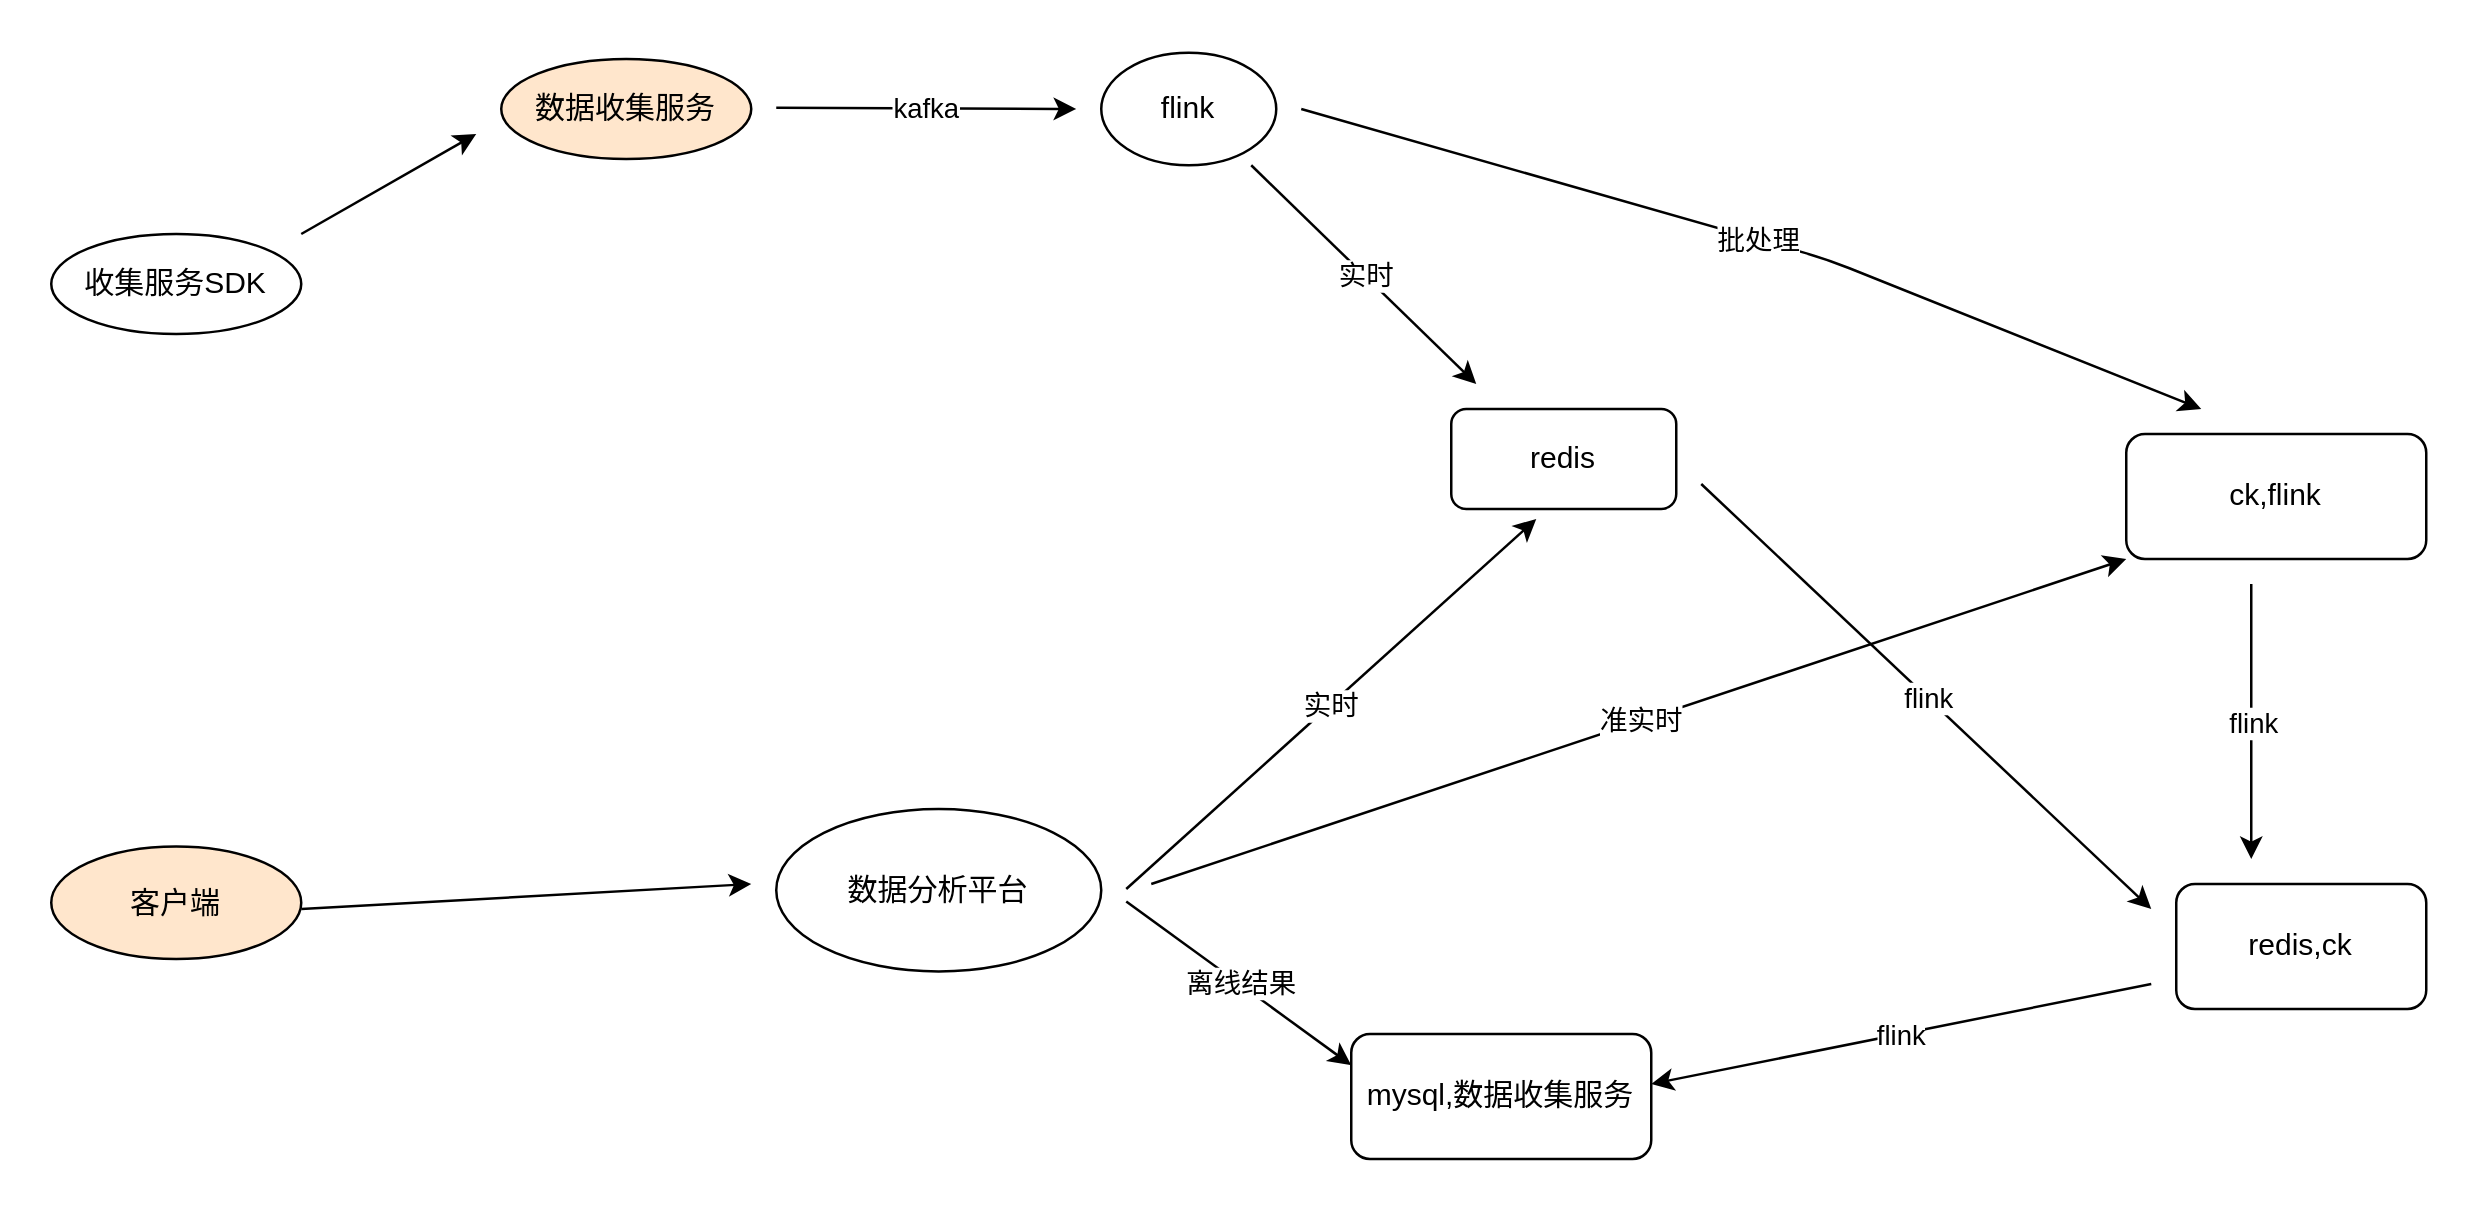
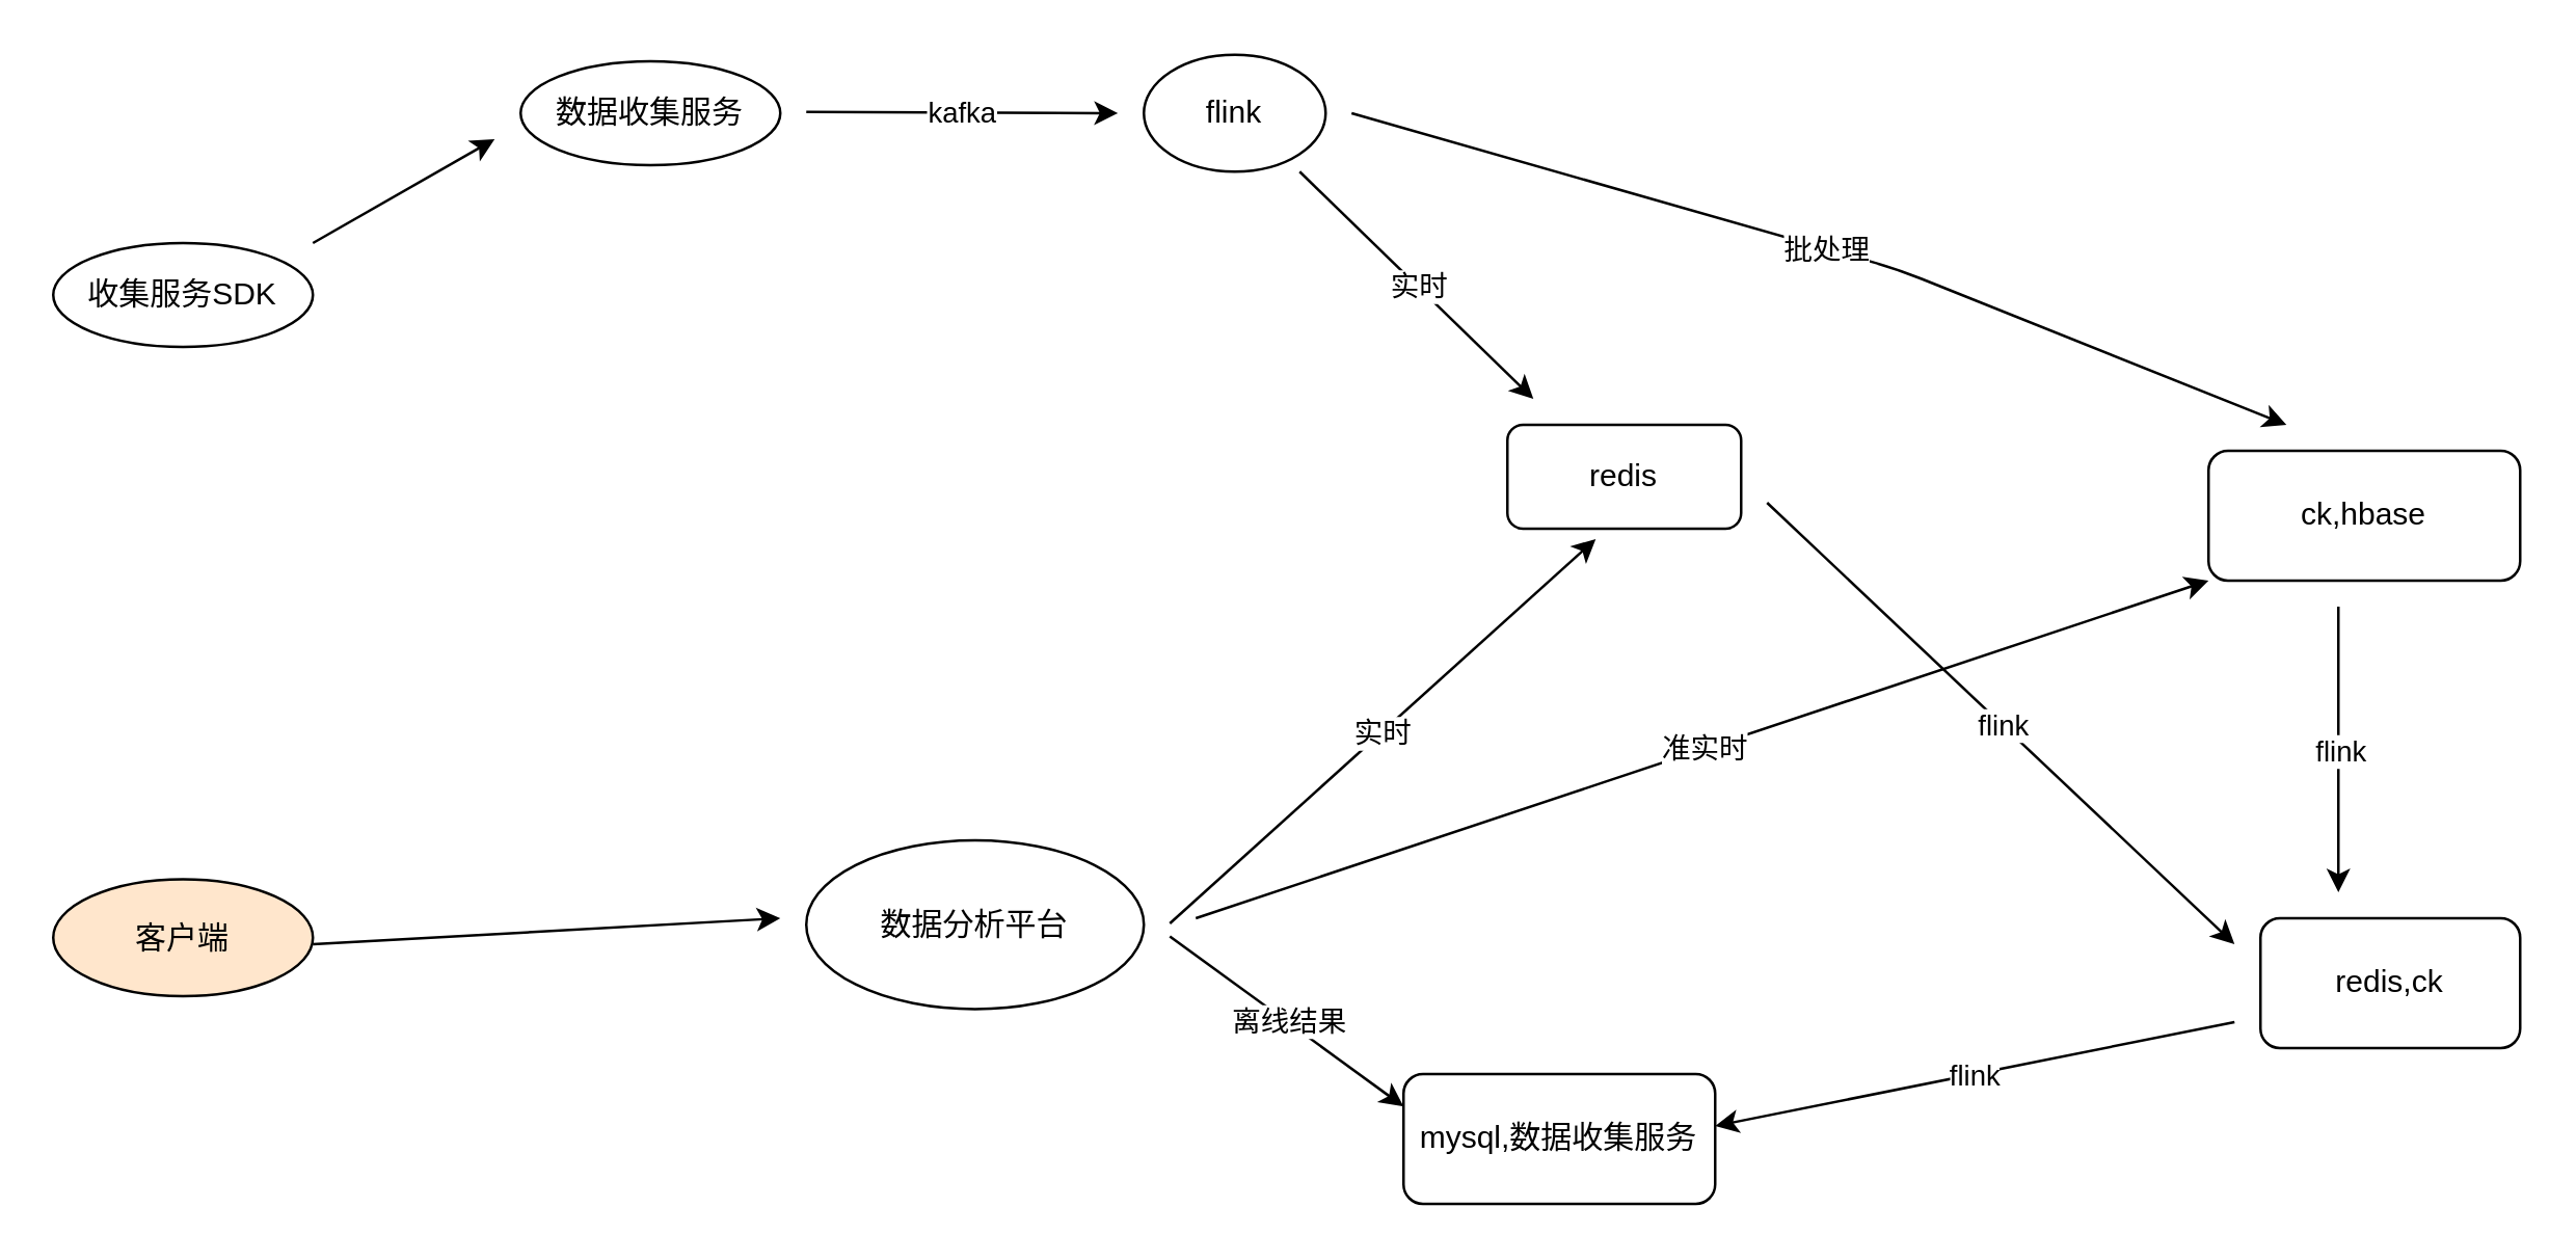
  <mxCell id="0" />
  <mxCell id="1" parent="0" />
- <mxCell id="2" value="数据收集服务" style="ellipse;whiteSpace=wrap;html=1;fillColor=#ffe6cc;" vertex="1" parent="1"><mxGeometry x="200" y="23" width="100" height="40" as="geometry" /></mxCell>
+ <mxCell id="2" value="数据收集服务" style="ellipse;whiteSpace=wrap;html=1;" vertex="1" parent="1"><mxGeometry x="200" y="23" width="100" height="40" as="geometry" /></mxCell>
  <mxCell id="3" value="收集服务SDK" style="ellipse;whiteSpace=wrap;html=1;" vertex="1" parent="1"><mxGeometry x="20" y="93" width="100" height="40" as="geometry" /></mxCell>
  <mxCell id="4" value="" style="endArrow=classic;html=1;" edge="1" parent="1"><mxGeometry width="50" height="50" relative="1" as="geometry"><mxPoint x="120" y="93" as="sourcePoint" /><mxPoint x="190" y="53" as="targetPoint" /></mxGeometry></mxCell>
  <mxCell id="5" value="" style="endArrow=classic;html=1;" edge="1" parent="1"><mxGeometry relative="1" as="geometry"><mxPoint x="310" y="42.5" as="sourcePoint" /><mxPoint x="430" y="43" as="targetPoint" /></mxGeometry></mxCell>
  <mxCell id="6" value="kafka" style="edgeLabel;resizable=0;html=1;align=center;verticalAlign=middle;" connectable="0" vertex="1" parent="5"><mxGeometry relative="1" as="geometry" /></mxCell>
  <mxCell id="7" value="flink" style="ellipse;whiteSpace=wrap;html=1;" vertex="1" parent="1"><mxGeometry x="440" y="20.5" width="70" height="45" as="geometry" /></mxCell>
  <mxCell id="8" value="" style="endArrow=classic;html=1;" edge="1" parent="1"><mxGeometry relative="1" as="geometry"><mxPoint x="500" y="65.5" as="sourcePoint" /><mxPoint x="590" y="153" as="targetPoint" /></mxGeometry></mxCell>
  <mxCell id="9" value="实时" style="edgeLabel;resizable=0;html=1;align=center;verticalAlign=middle;" connectable="0" vertex="1" parent="8"><mxGeometry relative="1" as="geometry" /></mxCell>
  <mxCell id="10" value="redis" style="rounded=1;whiteSpace=wrap;html=1;" vertex="1" parent="1"><mxGeometry x="580" y="163" width="90" height="40" as="geometry" /></mxCell>
  <mxCell id="11" value="" style="endArrow=classic;html=1;" edge="1" parent="1"><mxGeometry relative="1" as="geometry"><mxPoint x="520" y="43" as="sourcePoint" /><mxPoint x="880" y="163" as="targetPoint" /><Array as="points"><mxPoint x="730" y="103" /></Array></mxGeometry></mxCell>
  <mxCell id="12" value="批处理" style="edgeLabel;resizable=0;html=1;align=center;verticalAlign=middle;" connectable="0" vertex="1" parent="11"><mxGeometry relative="1" as="geometry" /></mxCell>
- <mxCell id="13" value="ck,flink" style="rounded=1;whiteSpace=wrap;html=1;" vertex="1" parent="1"><mxGeometry x="850" y="173" width="120" height="50" as="geometry" /></mxCell>
+ <mxCell id="13" value="ck,hbase" style="rounded=1;whiteSpace=wrap;html=1;" vertex="1" parent="1"><mxGeometry x="850" y="173" width="120" height="50" as="geometry" /></mxCell>
  <mxCell id="14" value="" style="endArrow=classic;html=1;" edge="1" parent="1"><mxGeometry relative="1" as="geometry"><mxPoint x="680" y="193" as="sourcePoint" /><mxPoint x="860" y="363" as="targetPoint" /></mxGeometry></mxCell>
  <mxCell id="15" value="flink" style="edgeLabel;resizable=0;html=1;align=center;verticalAlign=middle;" connectable="0" vertex="1" parent="14"><mxGeometry relative="1" as="geometry" /></mxCell>
  <mxCell id="16" value="数据分析平台" style="ellipse;whiteSpace=wrap;html=1;" vertex="1" parent="1"><mxGeometry x="310" y="323" width="130" height="65" as="geometry" /></mxCell>
  <mxCell id="17" value="客户端" style="ellipse;whiteSpace=wrap;html=1;fillColor=#ffe6cc;" vertex="1" parent="1"><mxGeometry x="20" y="338" width="100" height="45" as="geometry" /></mxCell>
  <mxCell id="18" value="" style="endArrow=classic;html=1;" edge="1" parent="1"><mxGeometry width="50" height="50" relative="1" as="geometry"><mxPoint x="120" y="363" as="sourcePoint" /><mxPoint x="300" y="353" as="targetPoint" /></mxGeometry></mxCell>
  <mxCell id="19" value="" style="endArrow=classic;html=1;" edge="1" parent="1"><mxGeometry relative="1" as="geometry"><mxPoint x="900" y="233" as="sourcePoint" /><mxPoint x="900" y="343" as="targetPoint" /></mxGeometry></mxCell>
  <mxCell id="20" value="flink" style="edgeLabel;resizable=0;html=1;align=center;verticalAlign=middle;" connectable="0" vertex="1" parent="19"><mxGeometry relative="1" as="geometry" /></mxCell>
  <mxCell id="21" value="redis,ck" style="rounded=1;whiteSpace=wrap;html=1;" vertex="1" parent="1"><mxGeometry x="870" y="353" width="100" height="50" as="geometry" /></mxCell>
  <mxCell id="22" value="mysql,数据收集服务" style="rounded=1;whiteSpace=wrap;html=1;" vertex="1" parent="1"><mxGeometry x="540" y="413" width="120" height="50" as="geometry" /></mxCell>
  <mxCell id="23" value="" style="endArrow=classic;html=1;" edge="1" parent="1"><mxGeometry relative="1" as="geometry"><mxPoint x="860" y="393" as="sourcePoint" /><mxPoint x="660" y="433" as="targetPoint" /></mxGeometry></mxCell>
  <mxCell id="24" value="flink" style="edgeLabel;resizable=0;html=1;align=center;verticalAlign=middle;" connectable="0" vertex="1" parent="23"><mxGeometry relative="1" as="geometry" /></mxCell>
  <mxCell id="25" value="" style="endArrow=classic;html=1;entryX=0.378;entryY=1.1;entryDx=0;entryDy=0;entryPerimeter=0;" edge="1" parent="1" target="10"><mxGeometry relative="1" as="geometry"><mxPoint x="450" y="355" as="sourcePoint" /><mxPoint x="550" y="355" as="targetPoint" /></mxGeometry></mxCell>
  <mxCell id="26" value="实时" style="edgeLabel;resizable=0;html=1;align=center;verticalAlign=middle;" connectable="0" vertex="1" parent="25"><mxGeometry relative="1" as="geometry" /></mxCell>
  <mxCell id="27" value="" style="endArrow=classic;html=1;entryX=0;entryY=1;entryDx=0;entryDy=0;" edge="1" parent="1" target="13"><mxGeometry relative="1" as="geometry"><mxPoint x="460" y="353" as="sourcePoint" /><mxPoint x="624.02" y="217" as="targetPoint" /></mxGeometry></mxCell>
  <mxCell id="28" value="准实时" style="edgeLabel;resizable=0;html=1;align=center;verticalAlign=middle;" connectable="0" vertex="1" parent="27"><mxGeometry relative="1" as="geometry" /></mxCell>
  <mxCell id="29" value="" style="endArrow=classic;html=1;entryX=0;entryY=0.25;entryDx=0;entryDy=0;" edge="1" parent="1" target="22"><mxGeometry relative="1" as="geometry"><mxPoint x="450" y="360" as="sourcePoint" /><mxPoint x="550" y="360" as="targetPoint" /></mxGeometry></mxCell>
  <mxCell id="30" value="离线结果" style="edgeLabel;resizable=0;html=1;align=center;verticalAlign=middle;" connectable="0" vertex="1" parent="29"><mxGeometry relative="1" as="geometry" /></mxCell>
